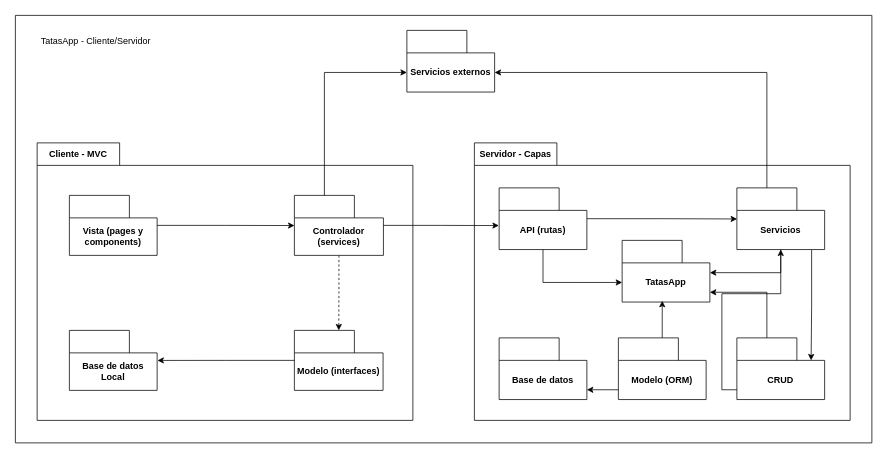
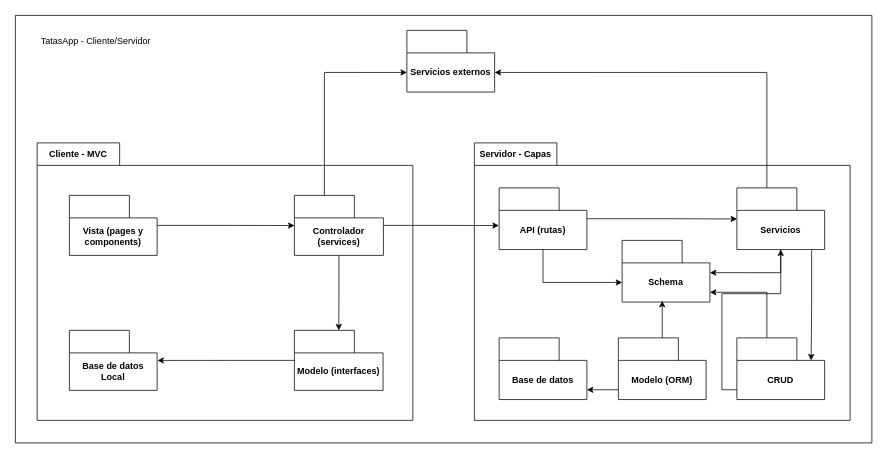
  <mxCell id="0" />
  <mxCell id="1" parent="0" />
  <mxCell id="2" value="" style="swimlane;startSize=0;" vertex="1" parent="1"><mxGeometry x="20" y="20" width="1142" height="570" as="geometry" /></mxCell>
  <mxCell id="3" value="Cliente - &lt;span style=&quot;background-color: transparent; color: light-dark(rgb(0, 0, 0), rgb(255, 255, 255));&quot;&gt;MVC&lt;/span&gt;" style="shape=folder;fontStyle=1;tabWidth=110;tabHeight=30;tabPosition=left;html=1;boundedLbl=1;labelInHeader=1;container=1;collapsible=0;whiteSpace=wrap;" vertex="1" parent="2"><mxGeometry x="29" y="170" width="501" height="370" as="geometry" /></mxCell>
  <mxCell id="4" value="" style="html=1;strokeColor=none;resizeWidth=1;resizeHeight=1;fillColor=none;part=1;connectable=0;allowArrows=0;deletable=0;whiteSpace=wrap;" vertex="1" parent="3"><mxGeometry width="501" height="252" relative="1" as="geometry"><mxPoint y="30" as="offset" /></mxGeometry></mxCell>
  <mxCell id="5" value="Vista (pages y components)" style="shape=folder;fontStyle=1;tabWidth=80;tabHeight=30;tabPosition=left;html=1;boundedLbl=1;whiteSpace=wrap;" vertex="1" parent="3"><mxGeometry x="43" y="70" width="117" height="80" as="geometry" /></mxCell>
- <mxCell id="6" style="edgeStyle=orthogonalEdgeStyle;rounded=0;orthogonalLoop=1;jettySize=auto;html=1;dashed=1;" edge="1" parent="3" source="7" target="8"><mxGeometry relative="1" as="geometry" /></mxCell>
+ <mxCell id="6" style="edgeStyle=orthogonalEdgeStyle;rounded=0;orthogonalLoop=1;jettySize=auto;html=1;" edge="1" parent="3" source="7" target="8"><mxGeometry relative="1" as="geometry" /></mxCell>
  <mxCell id="7" value="Controlador (services)" style="shape=folder;fontStyle=1;tabWidth=80;tabHeight=30;tabPosition=left;html=1;boundedLbl=1;whiteSpace=wrap;" vertex="1" parent="3"><mxGeometry x="343" y="70" width="118.73" height="80" as="geometry" /></mxCell>
  <mxCell id="8" value="Modelo (interfaces)" style="shape=folder;fontStyle=1;tabWidth=80;tabHeight=30;tabPosition=left;html=1;boundedLbl=1;whiteSpace=wrap;" vertex="1" parent="3"><mxGeometry x="343" y="250" width="118.27" height="80" as="geometry" /></mxCell>
  <mxCell id="9" value="Base de datos Local" style="shape=folder;fontStyle=1;tabWidth=80;tabHeight=30;tabPosition=left;html=1;boundedLbl=1;whiteSpace=wrap;" vertex="1" parent="3"><mxGeometry x="43" y="250" width="117" height="80" as="geometry" /></mxCell>
  <mxCell id="10" style="edgeStyle=orthogonalEdgeStyle;rounded=0;orthogonalLoop=1;jettySize=auto;html=1;entryX=0.001;entryY=0.503;entryDx=0;entryDy=0;entryPerimeter=0;" edge="1" parent="3" source="5" target="7"><mxGeometry relative="1" as="geometry" /></mxCell>
  <mxCell id="11" style="edgeStyle=orthogonalEdgeStyle;rounded=0;orthogonalLoop=1;jettySize=auto;html=1;entryX=1.004;entryY=0.501;entryDx=0;entryDy=0;entryPerimeter=0;" edge="1" parent="3" source="8" target="9"><mxGeometry relative="1" as="geometry" /></mxCell>
  <mxCell id="12" value="Servidor - Capas" style="shape=folder;fontStyle=1;tabWidth=110;tabHeight=30;tabPosition=left;html=1;boundedLbl=1;labelInHeader=1;container=1;collapsible=0;whiteSpace=wrap;" vertex="1" parent="2"><mxGeometry x="612" y="170" width="501" height="370" as="geometry" /></mxCell>
  <mxCell id="13" value="" style="html=1;strokeColor=none;resizeWidth=1;resizeHeight=1;fillColor=none;part=1;connectable=0;allowArrows=0;deletable=0;whiteSpace=wrap;" vertex="1" parent="12"><mxGeometry width="501" height="259" relative="1" as="geometry"><mxPoint y="30" as="offset" /></mxGeometry></mxCell>
  <mxCell id="14" value="API (rutas)" style="shape=folder;fontStyle=1;tabWidth=80;tabHeight=30;tabPosition=left;html=1;boundedLbl=1;whiteSpace=wrap;" vertex="1" parent="12"><mxGeometry x="33" y="60.004" width="117" height="82.222" as="geometry" /></mxCell>
- <mxCell id="15" value="TatasApp" style="shape=folder;fontStyle=1;tabWidth=80;tabHeight=30;tabPosition=left;html=1;boundedLbl=1;whiteSpace=wrap;" vertex="1" parent="12"><mxGeometry x="197" y="130.004" width="117" height="82.222" as="geometry" /></mxCell>
+ <mxCell id="15" value="Schema" style="shape=folder;fontStyle=1;tabWidth=80;tabHeight=30;tabPosition=left;html=1;boundedLbl=1;whiteSpace=wrap;" vertex="1" parent="12"><mxGeometry x="197" y="130.004" width="117" height="82.222" as="geometry" /></mxCell>
  <mxCell id="16" value="Modelo (ORM)" style="shape=folder;fontStyle=1;tabWidth=80;tabHeight=30;tabPosition=left;html=1;boundedLbl=1;whiteSpace=wrap;" vertex="1" parent="12"><mxGeometry x="192" y="260.004" width="117" height="82.222" as="geometry" /></mxCell>
  <mxCell id="17" value="Servicios" style="shape=folder;fontStyle=1;tabWidth=80;tabHeight=30;tabPosition=left;html=1;boundedLbl=1;whiteSpace=wrap;" vertex="1" parent="12"><mxGeometry x="350" y="60.004" width="117" height="82.222" as="geometry" /></mxCell>
  <mxCell id="18" value="CRUD" style="shape=folder;fontStyle=1;tabWidth=80;tabHeight=30;tabPosition=left;html=1;boundedLbl=1;whiteSpace=wrap;" vertex="1" parent="12"><mxGeometry x="350" y="260.004" width="117" height="82.222" as="geometry" /></mxCell>
  <mxCell id="19" style="edgeStyle=orthogonalEdgeStyle;rounded=0;orthogonalLoop=1;jettySize=auto;html=1;entryX=0.002;entryY=0.504;entryDx=0;entryDy=0;entryPerimeter=0;" edge="1" parent="12" source="14" target="17"><mxGeometry relative="1" as="geometry" /></mxCell>
  <mxCell id="20" style="edgeStyle=orthogonalEdgeStyle;rounded=0;orthogonalLoop=1;jettySize=auto;html=1;exitX=0.852;exitY=1.009;exitDx=0;exitDy=0;exitPerimeter=0;" edge="1" parent="12" source="17"><mxGeometry relative="1" as="geometry"><mxPoint x="449" y="290" as="targetPoint" /></mxGeometry></mxCell>
  <mxCell id="21" value="Base de datos" style="shape=folder;fontStyle=1;tabWidth=80;tabHeight=30;tabPosition=left;html=1;boundedLbl=1;whiteSpace=wrap;" vertex="1" parent="12"><mxGeometry x="33" y="260.004" width="117" height="82.222" as="geometry" /></mxCell>
  <mxCell id="22" style="edgeStyle=orthogonalEdgeStyle;rounded=0;orthogonalLoop=1;jettySize=auto;html=1;exitX=0;exitY=0;exitDx=0;exitDy=69.167;exitPerimeter=0;" edge="1" parent="12" source="18" target="17"><mxGeometry relative="1" as="geometry" /></mxCell>
  <mxCell id="23" style="edgeStyle=orthogonalEdgeStyle;rounded=0;orthogonalLoop=1;jettySize=auto;html=1;entryX=0;entryY=0;entryDx=117.0;entryDy=69.167;entryPerimeter=0;exitX=0;exitY=0;exitDx=0;exitDy=69.167;exitPerimeter=0;" edge="1" parent="12" source="16" target="21"><mxGeometry relative="1" as="geometry" /></mxCell>
  <mxCell id="24" style="edgeStyle=orthogonalEdgeStyle;rounded=0;orthogonalLoop=1;jettySize=auto;html=1;entryX=0;entryY=0;entryDx=0;entryDy=56.111;entryPerimeter=0;exitX=0.5;exitY=1;exitDx=0;exitDy=0;exitPerimeter=0;" edge="1" parent="12" source="14" target="15"><mxGeometry relative="1" as="geometry" /></mxCell>
  <mxCell id="25" style="edgeStyle=orthogonalEdgeStyle;rounded=0;orthogonalLoop=1;jettySize=auto;html=1;entryX=0;entryY=0;entryDx=117.0;entryDy=43.056;entryPerimeter=0;exitX=0.5;exitY=1;exitDx=0;exitDy=0;exitPerimeter=0;" edge="1" parent="12" source="17" target="15"><mxGeometry relative="1" as="geometry" /></mxCell>
  <mxCell id="26" style="edgeStyle=orthogonalEdgeStyle;rounded=0;orthogonalLoop=1;jettySize=auto;html=1;entryX=0;entryY=0;entryDx=117.0;entryDy=69.167;entryPerimeter=0;exitX=0;exitY=0;exitDx=40;exitDy=0;exitPerimeter=0;" edge="1" parent="12" source="18" target="15"><mxGeometry relative="1" as="geometry" /></mxCell>
  <mxCell id="27" style="edgeStyle=orthogonalEdgeStyle;rounded=0;orthogonalLoop=1;jettySize=auto;html=1;entryX=0.457;entryY=0.98;entryDx=0;entryDy=0;entryPerimeter=0;" edge="1" parent="12" source="16" target="15"><mxGeometry relative="1" as="geometry" /></mxCell>
  <mxCell id="28" style="edgeStyle=orthogonalEdgeStyle;rounded=0;orthogonalLoop=1;jettySize=auto;html=1;entryX=-0.003;entryY=0.611;entryDx=0;entryDy=0;entryPerimeter=0;" edge="1" parent="2" source="7" target="14"><mxGeometry relative="1" as="geometry" /></mxCell>
  <mxCell id="29" value="Servicios externos" style="shape=folder;fontStyle=1;tabWidth=80;tabHeight=30;tabPosition=left;html=1;boundedLbl=1;whiteSpace=wrap;" vertex="1" parent="2"><mxGeometry x="522" y="20.004" width="117" height="82.222" as="geometry" /></mxCell>
  <mxCell id="30" style="edgeStyle=orthogonalEdgeStyle;rounded=0;orthogonalLoop=1;jettySize=auto;html=1;entryX=0;entryY=0;entryDx=117;entryDy=56.111;entryPerimeter=0;exitX=0;exitY=0;exitDx=40;exitDy=0;exitPerimeter=0;" edge="1" parent="2" source="17" target="29"><mxGeometry relative="1" as="geometry" /></mxCell>
  <mxCell id="31" style="edgeStyle=orthogonalEdgeStyle;rounded=0;orthogonalLoop=1;jettySize=auto;html=1;entryX=0;entryY=0;entryDx=0;entryDy=56.111;entryPerimeter=0;exitX=0;exitY=0;exitDx=40;exitDy=0;exitPerimeter=0;" edge="1" parent="2" source="7" target="29"><mxGeometry relative="1" as="geometry" /></mxCell>
  <mxCell id="32" value="TatasApp - Cliente/Servidor" style="text;html=1;align=center;verticalAlign=middle;resizable=0;points=[];autosize=1;strokeColor=none;fillColor=none;" vertex="1" parent="2"><mxGeometry x="22" y="20" width="170" height="30" as="geometry" /></mxCell>
